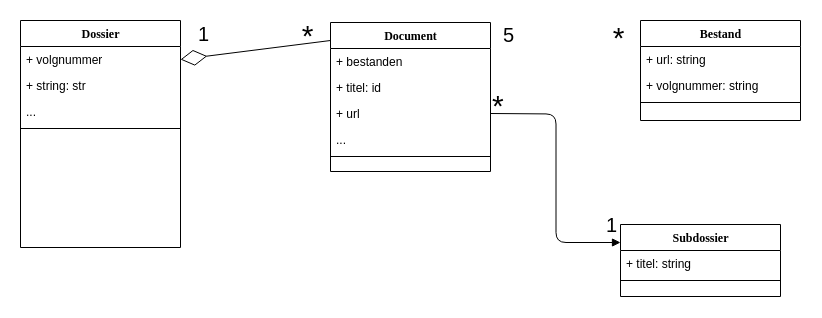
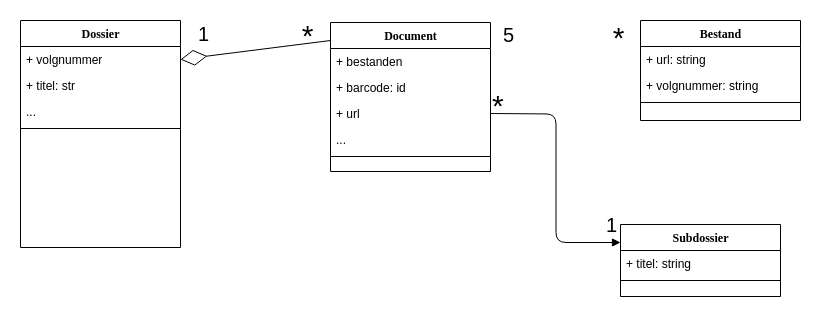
  <mxCell id="0" />
  <mxCell id="1" parent="0" />
  <mxCell id="2" value="Dossier" style="swimlane;html=1;fontStyle=1;align=center;verticalAlign=top;childLayout=stackLayout;horizontal=1;startSize=26;horizontalStack=0;resizeParent=1;resizeLast=0;collapsible=1;marginBottom=0;swimlaneFillColor=#ffffff;rounded=0;shadow=0;comic=0;labelBackgroundColor=none;strokeColor=#000000;strokeWidth=1;fillColor=none;fontFamily=Verdana;fontSize=12;fontColor=#000000;" parent="1" vertex="1"><mxGeometry x="20" y="20" width="160" height="227" as="geometry" /></mxCell>
  <mxCell id="3" value="+ volgnummer" style="text;html=1;strokeColor=none;fillColor=none;align=left;verticalAlign=top;spacingLeft=4;spacingRight=4;whiteSpace=wrap;overflow=hidden;rotatable=0;points=[[0,0.5],[1,0.5]];portConstraint=eastwest;" parent="2" vertex="1"><mxGeometry y="26" width="160" height="26" as="geometry" /></mxCell>
- <mxCell id="4" value="+ string: str" style="text;html=1;strokeColor=none;fillColor=none;align=left;verticalAlign=top;spacingLeft=4;spacingRight=4;whiteSpace=wrap;overflow=hidden;rotatable=0;points=[[0,0.5],[1,0.5]];portConstraint=eastwest;" parent="2" vertex="1"><mxGeometry y="52" width="160" height="26" as="geometry" /></mxCell>
+ <mxCell id="4" value="+ titel: str" style="text;html=1;strokeColor=none;fillColor=none;align=left;verticalAlign=top;spacingLeft=4;spacingRight=4;whiteSpace=wrap;overflow=hidden;rotatable=0;points=[[0,0.5],[1,0.5]];portConstraint=eastwest;" parent="2" vertex="1"><mxGeometry y="52" width="160" height="26" as="geometry" /></mxCell>
  <mxCell id="5" value="&lt;div&gt;...&lt;/div&gt;" style="text;html=1;strokeColor=none;fillColor=none;align=left;verticalAlign=top;spacingLeft=4;spacingRight=4;whiteSpace=wrap;overflow=hidden;rotatable=0;points=[[0,0.5],[1,0.5]];portConstraint=eastwest;" parent="2" vertex="1"><mxGeometry y="78" width="160" height="26" as="geometry" /></mxCell>
  <mxCell id="6" value="" style="line;html=1;strokeWidth=1;fillColor=none;align=left;verticalAlign=middle;spacingTop=-1;spacingLeft=3;spacingRight=3;rotatable=0;labelPosition=right;points=[];portConstraint=eastwest;" parent="2" vertex="1"><mxGeometry y="104" width="160" height="8" as="geometry" /></mxCell>
  <mxCell id="7" value="Document" style="swimlane;html=1;fontStyle=1;align=center;verticalAlign=top;childLayout=stackLayout;horizontal=1;startSize=26;horizontalStack=0;resizeParent=1;resizeLast=0;collapsible=1;marginBottom=0;swimlaneFillColor=#ffffff;rounded=0;shadow=0;comic=0;labelBackgroundColor=none;strokeColor=#000000;strokeWidth=1;fillColor=none;fontFamily=Verdana;fontSize=12;fontColor=#000000;" parent="1" vertex="1"><mxGeometry x="330" y="22" width="160" height="149" as="geometry" /></mxCell>
  <mxCell id="8" value="+ bestanden" style="text;html=1;strokeColor=none;fillColor=none;align=left;verticalAlign=top;spacingLeft=4;spacingRight=4;whiteSpace=wrap;overflow=hidden;rotatable=0;points=[[0,0.5],[1,0.5]];portConstraint=eastwest;" parent="7" vertex="1"><mxGeometry y="26" width="160" height="26" as="geometry" /></mxCell>
- <mxCell id="9" value="+ titel: id" style="text;html=1;strokeColor=none;fillColor=none;align=left;verticalAlign=top;spacingLeft=4;spacingRight=4;whiteSpace=wrap;overflow=hidden;rotatable=0;points=[[0,0.5],[1,0.5]];portConstraint=eastwest;" parent="7" vertex="1"><mxGeometry y="52" width="160" height="26" as="geometry" /></mxCell>
+ <mxCell id="9" value="+ barcode: id" style="text;html=1;strokeColor=none;fillColor=none;align=left;verticalAlign=top;spacingLeft=4;spacingRight=4;whiteSpace=wrap;overflow=hidden;rotatable=0;points=[[0,0.5],[1,0.5]];portConstraint=eastwest;" parent="7" vertex="1"><mxGeometry y="52" width="160" height="26" as="geometry" /></mxCell>
  <mxCell id="10" value="+ url" style="text;html=1;strokeColor=none;fillColor=none;align=left;verticalAlign=top;spacingLeft=4;spacingRight=4;whiteSpace=wrap;overflow=hidden;rotatable=0;points=[[0,0.5],[1,0.5]];portConstraint=eastwest;" vertex="1" parent="7"><mxGeometry y="78" width="160" height="26" as="geometry" /></mxCell>
  <mxCell id="11" value="..." style="text;html=1;strokeColor=none;fillColor=none;align=left;verticalAlign=top;spacingLeft=4;spacingRight=4;whiteSpace=wrap;overflow=hidden;rotatable=0;points=[[0,0.5],[1,0.5]];portConstraint=eastwest;" vertex="1" parent="7"><mxGeometry y="104" width="160" height="26" as="geometry" /></mxCell>
  <mxCell id="12" value="" style="line;html=1;strokeWidth=1;fillColor=none;align=left;verticalAlign=middle;spacingTop=-1;spacingLeft=3;spacingRight=3;rotatable=0;labelPosition=right;points=[];portConstraint=eastwest;" parent="7" vertex="1"><mxGeometry y="130" width="160" height="8" as="geometry" /></mxCell>
  <mxCell id="13" value="Bestand" style="swimlane;html=1;fontStyle=1;align=center;verticalAlign=top;childLayout=stackLayout;horizontal=1;startSize=26;horizontalStack=0;resizeParent=1;resizeLast=0;collapsible=1;marginBottom=0;swimlaneFillColor=#ffffff;rounded=0;shadow=0;comic=0;labelBackgroundColor=none;strokeColor=#000000;strokeWidth=1;fillColor=none;fontFamily=Verdana;fontSize=12;fontColor=#000000;" parent="1" vertex="1"><mxGeometry x="640" y="20" width="160" height="100" as="geometry" /></mxCell>
  <mxCell id="14" value="+ url: string" style="text;html=1;strokeColor=none;fillColor=none;align=left;verticalAlign=top;spacingLeft=4;spacingRight=4;whiteSpace=wrap;overflow=hidden;rotatable=0;points=[[0,0.5],[1,0.5]];portConstraint=eastwest;" parent="13" vertex="1"><mxGeometry y="26" width="160" height="26" as="geometry" /></mxCell>
  <mxCell id="15" value="+ volgnummer: string" style="text;html=1;strokeColor=none;fillColor=none;align=left;verticalAlign=top;spacingLeft=4;spacingRight=4;whiteSpace=wrap;overflow=hidden;rotatable=0;points=[[0,0.5],[1,0.5]];portConstraint=eastwest;" parent="13" vertex="1"><mxGeometry y="52" width="160" height="26" as="geometry" /></mxCell>
  <mxCell id="16" value="" style="line;html=1;strokeWidth=1;fillColor=none;align=left;verticalAlign=middle;spacingTop=-1;spacingLeft=3;spacingRight=3;rotatable=0;labelPosition=right;points=[];portConstraint=eastwest;" parent="13" vertex="1"><mxGeometry y="78" width="160" height="8" as="geometry" /></mxCell>
  <mxCell id="17" value="" style="endArrow=diamondThin;endFill=0;endSize=24;html=1;entryX=1;entryY=0.5;entryDx=0;entryDy=0;" parent="1" target="3" edge="1"><mxGeometry width="160" relative="1" as="geometry"><mxPoint x="330" y="40" as="sourcePoint" /><mxPoint x="290" y="69" as="targetPoint" /></mxGeometry></mxCell>
  <mxCell id="18" value="1" style="text;html=1;resizable=0;points=[];align=center;verticalAlign=middle;labelBackgroundColor=none;fontSize=20;" parent="17" vertex="1" connectable="0"><mxGeometry x="0.681" relative="1" as="geometry"><mxPoint x="-1.5" y="-23.5" as="offset" /></mxGeometry></mxCell>
  <mxCell id="19" value="*" style="text;html=1;resizable=0;points=[];align=center;verticalAlign=middle;labelBackgroundColor=none;fontSize=30;" parent="17" vertex="1" connectable="0"><mxGeometry x="-0.673" y="2" relative="1" as="geometry"><mxPoint x="1" y="-10.5" as="offset" /></mxGeometry></mxCell>
  <mxCell id="20" value="Subdossier" style="swimlane;html=1;fontStyle=1;align=center;verticalAlign=top;childLayout=stackLayout;horizontal=1;startSize=26;horizontalStack=0;resizeParent=1;resizeLast=0;collapsible=1;marginBottom=0;swimlaneFillColor=#ffffff;rounded=0;shadow=0;comic=0;labelBackgroundColor=none;strokeColor=#000000;strokeWidth=1;fillColor=none;fontFamily=Verdana;fontSize=12;fontColor=#000000;" parent="1" vertex="1"><mxGeometry x="620" y="224" width="160" height="72" as="geometry" /></mxCell>
  <mxCell id="21" value="+ titel: string" style="text;html=1;strokeColor=none;fillColor=none;align=left;verticalAlign=top;spacingLeft=4;spacingRight=4;whiteSpace=wrap;overflow=hidden;rotatable=0;points=[[0,0.5],[1,0.5]];portConstraint=eastwest;" parent="20" vertex="1"><mxGeometry y="26" width="160" height="26" as="geometry" /></mxCell>
  <mxCell id="22" value="" style="line;html=1;strokeWidth=1;fillColor=none;align=left;verticalAlign=middle;spacingTop=-1;spacingLeft=3;spacingRight=3;rotatable=0;labelPosition=right;points=[];portConstraint=eastwest;" parent="20" vertex="1"><mxGeometry y="52" width="160" height="8" as="geometry" /></mxCell>
  <mxCell id="23" value="*" style="text;html=1;resizable=0;points=[];align=center;verticalAlign=middle;labelBackgroundColor=none;fontSize=30;" parent="1" vertex="1" connectable="0"><mxGeometry x="616.015" y="46.877" as="geometry"><mxPoint x="1" y="-10.5" as="offset" /></mxGeometry></mxCell>
  <mxCell id="24" value="5" style="text;html=1;resizable=0;points=[];align=center;verticalAlign=middle;labelBackgroundColor=none;fontSize=20;" parent="1" vertex="1" connectable="0"><mxGeometry x="508.803" y="57.091" as="geometry"><mxPoint x="-1.5" y="-23.5" as="offset" /></mxGeometry></mxCell>
  <mxCell id="25" value="" style="endArrow=block;endFill=1;html=1;edgeStyle=orthogonalEdgeStyle;align=left;verticalAlign=top;exitX=1;exitY=0.5;exitDx=0;exitDy=0;entryX=0;entryY=0.25;entryDx=0;entryDy=0;spacingLeft=10;" edge="1" parent="1" target="20"><mxGeometry x="-1" relative="1" as="geometry"><mxPoint x="490" y="113" as="sourcePoint" /><mxPoint x="180" y="310" as="targetPoint" /></mxGeometry></mxCell>
  <mxCell id="26" value="*" style="resizable=0;html=1;align=left;verticalAlign=bottom;labelBackgroundColor=none;fontSize=30;" connectable="0" vertex="1" parent="25"><mxGeometry x="-1" relative="1" as="geometry"><mxPoint y="12" as="offset" /></mxGeometry></mxCell>
  <mxCell id="27" value="1" style="text;html=1;resizable=0;points=[];align=center;verticalAlign=middle;labelBackgroundColor=none;fontSize=20;" vertex="1" connectable="0" parent="25"><mxGeometry x="0.436" y="-1" relative="1" as="geometry"><mxPoint x="56" y="-10" as="offset" /></mxGeometry></mxCell>
